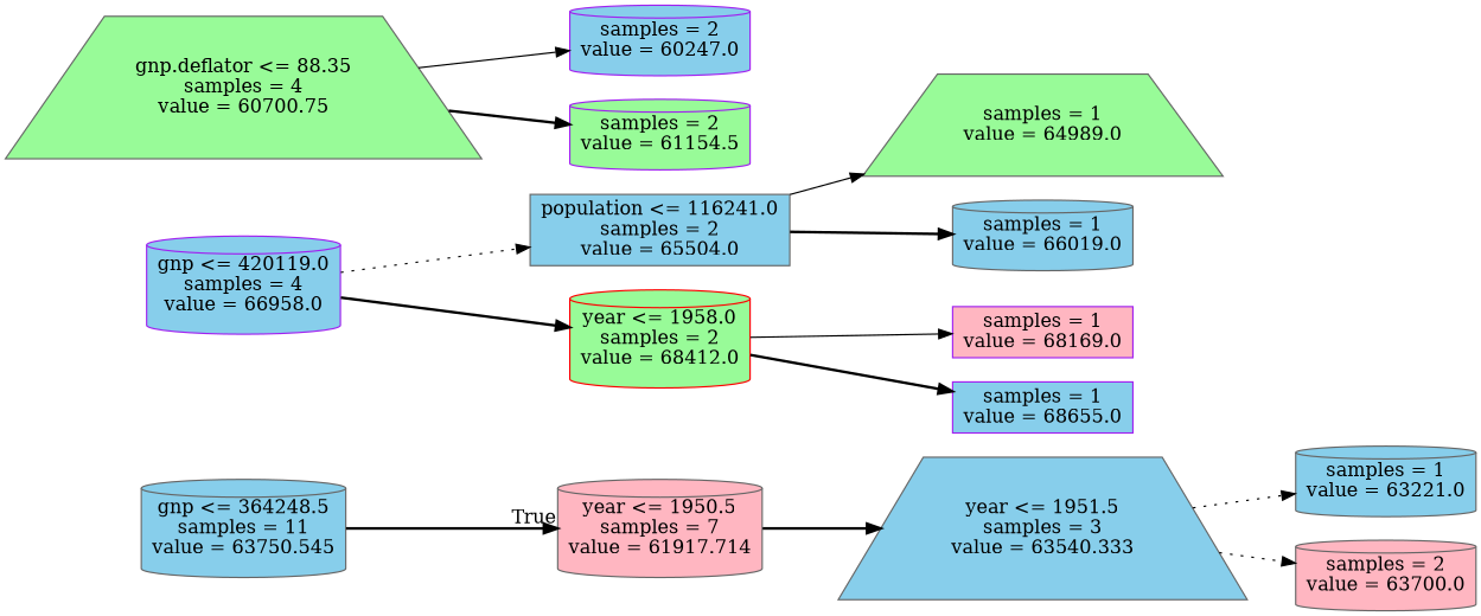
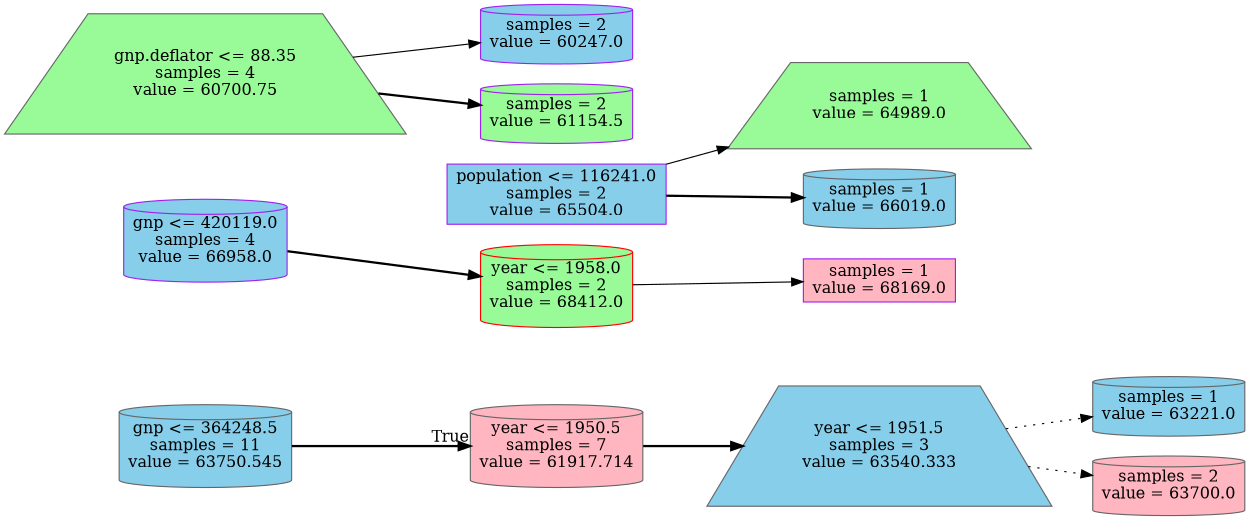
  digraph {
    rankdir=LR
    node [color=gray40 fillcolor=skyblue shape=cylinder style=filled]
    edge [style=bold]
    n1 [label="gnp <= 364248.5\nsamples = 11\nvalue = 63750.545"]
    n2 [fillcolor=lightpink label="year <= 1950.5\nsamples = 7\nvalue = 61917.714"]
    n3 [label="year <= 1951.5\nsamples = 3\nvalue = 63540.333" shape=trapezium]
    n4 [color=purple label="gnp <= 420119.0\nsamples = 4\nvalue = 66958.0"]
-   n5 [label="population <= 116241.0\nsamples = 2\nvalue = 65504.0" shape=box]
+   n5 [color=purple label="population <= 116241.0\nsamples = 2\nvalue = 65504.0" shape=box]
    n6 [color=red fillcolor=palegreen label="year <= 1958.0\nsamples = 2\nvalue = 68412.0"]
    n7 [fillcolor=palegreen label="gnp.deflator <= 88.35\nsamples = 4\nvalue = 60700.75" shape=trapezium]
    n8 [color=purple label="samples = 2\nvalue = 60247.0"]
    n9 [color=purple fillcolor=palegreen label="samples = 2\nvalue = 61154.5"]
    n10 [label="samples = 1\nvalue = 63221.0"]
    n11 [fillcolor=lightpink label="samples = 2\nvalue = 63700.0"]
    n12 [fillcolor=palegreen label="samples = 1\nvalue = 64989.0" shape=trapezium]
    n13 [label="samples = 1\nvalue = 66019.0"]
    n14 [color=purple fillcolor=lightpink label="samples = 1\nvalue = 68169.0" shape=box]
-   n15 [color=purple label="samples = 1\nvalue = 68655.0" shape=box]
    n1 -> n2 [headlabel=True labelangle=45 labeldistance=2.5]
    n2 -> n3
    n3 -> n10 [style=dotted]
    n3 -> n11 [style=dotted]
-   n4 -> n5 [style=dotted]
    n4 -> n6
    n5 -> n12 [style=solid]
    n5 -> n13
    n6 -> n14 [style=solid]
-   n6 -> n15
    n7 -> n8 [style=solid]
    n7 -> n9
  }
